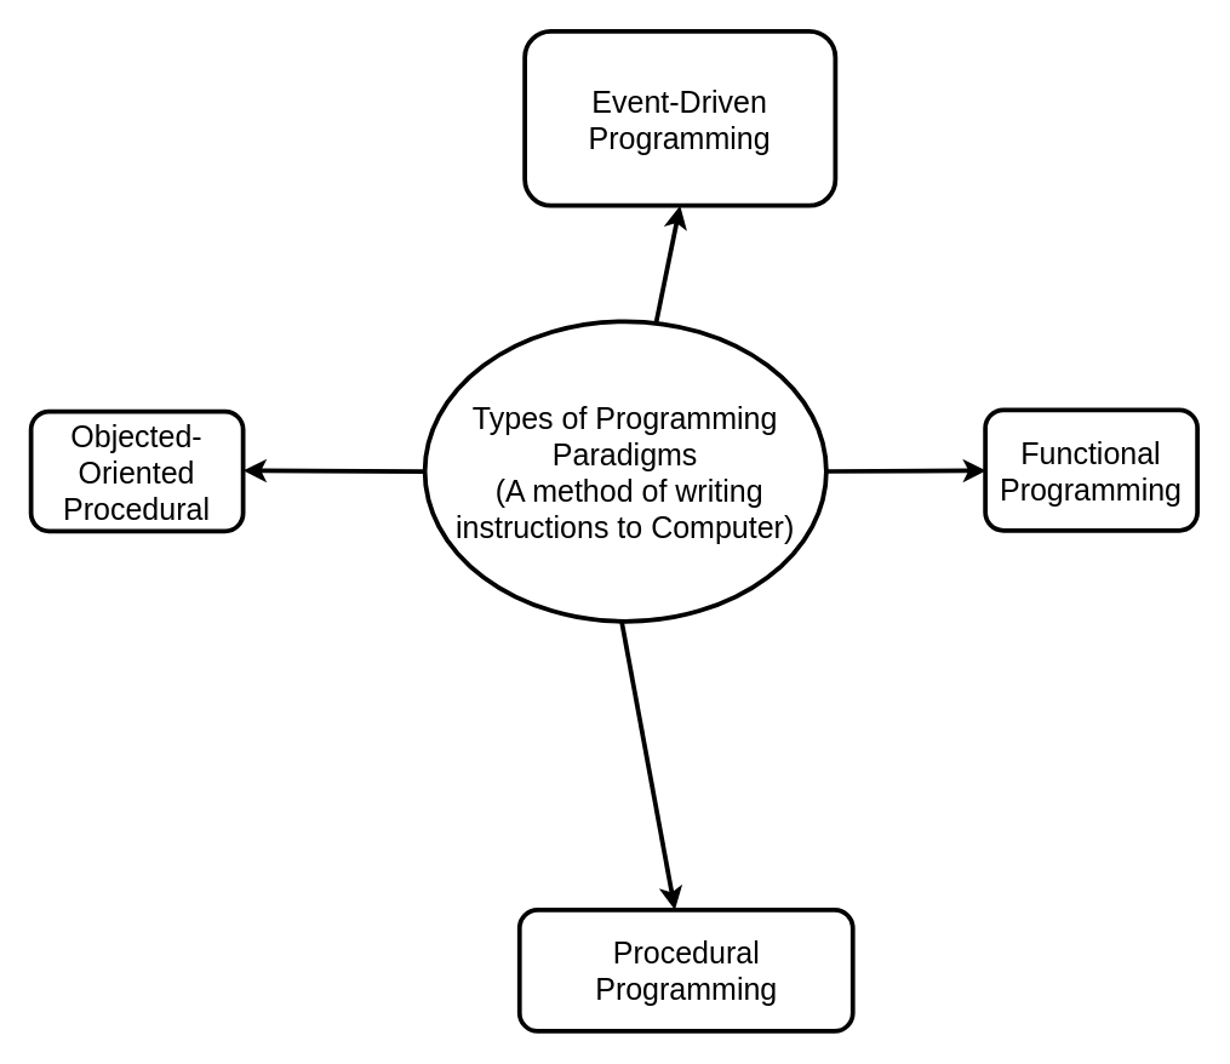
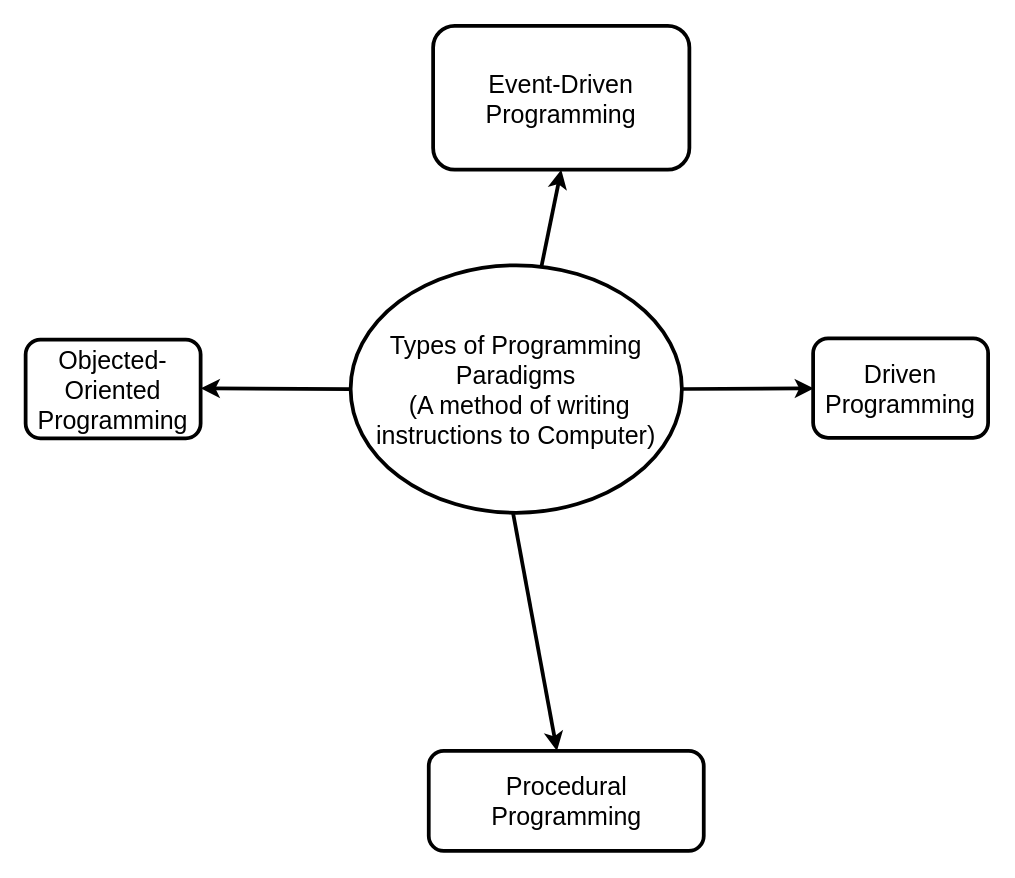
  <mxCell id="0" />
  <mxCell id="1" parent="0" />
  <mxCell id="2" value="&lt;font style=&quot;font-size: 20px&quot;&gt;Types of Programming Paradigms&lt;br&gt;&amp;nbsp;(A method of writing instructions to Computer)&lt;/font&gt;" style="ellipse;whiteSpace=wrap;html=1;strokeWidth=3;" parent="1" vertex="1"><mxGeometry x="280" y="211.5" width="265" height="198" as="geometry" /></mxCell>
  <mxCell id="3" value="" style="endArrow=classic;html=1;entryX=0.5;entryY=1;entryDx=0;entryDy=0;strokeWidth=3;" parent="1" source="2" target="10" edge="1"><mxGeometry width="50" height="50" relative="1" as="geometry"><mxPoint x="410" y="240" as="sourcePoint" /><mxPoint x="410" y="80" as="targetPoint" /></mxGeometry></mxCell>
  <mxCell id="4" value="" style="endArrow=classic;html=1;exitX=0;exitY=0.5;exitDx=0;exitDy=0;strokeWidth=3;" parent="1" source="2" edge="1"><mxGeometry width="50" height="50" relative="1" as="geometry"><mxPoint x="290" y="310" as="sourcePoint" /><mxPoint x="160" y="310" as="targetPoint" /></mxGeometry></mxCell>
  <mxCell id="5" value="" style="endArrow=classic;html=1;exitX=1;exitY=0.5;exitDx=0;exitDy=0;strokeWidth=3;" parent="1" source="2" edge="1"><mxGeometry width="50" height="50" relative="1" as="geometry"><mxPoint x="540" y="310" as="sourcePoint" /><mxPoint x="650.69" y="310" as="targetPoint" /></mxGeometry></mxCell>
  <mxCell id="6" value="" style="endArrow=classic;html=1;strokeWidth=3;" parent="1" target="9" edge="1"><mxGeometry width="50" height="50" relative="1" as="geometry"><mxPoint x="410" y="410" as="sourcePoint" /><mxPoint x="410" y="540" as="targetPoint" /></mxGeometry></mxCell>
- <mxCell id="7" value="&lt;font style=&quot;font-size: 20px&quot;&gt;Objected-Oriented Procedural&lt;/font&gt;" style="rounded=1;whiteSpace=wrap;html=1;strokeWidth=3;" parent="1" vertex="1"><mxGeometry x="20" y="271" width="140" height="79" as="geometry" /></mxCell>
- <mxCell id="8" value="&lt;font style=&quot;font-size: 20px&quot;&gt;Functional Programming&lt;/font&gt;" style="rounded=1;whiteSpace=wrap;html=1;strokeWidth=3;" parent="1" vertex="1"><mxGeometry x="650" y="270" width="140" height="79.5" as="geometry" /></mxCell>
+ <mxCell id="7" value="&lt;font style=&quot;font-size: 20px&quot;&gt;Objected-Oriented Programming&lt;/font&gt;" style="rounded=1;whiteSpace=wrap;html=1;strokeWidth=3;" parent="1" vertex="1"><mxGeometry x="20" y="271" width="140" height="79" as="geometry" /></mxCell>
+ <mxCell id="8" value="&lt;font style=&quot;font-size: 20px&quot;&gt;Driven Programming&lt;/font&gt;" style="rounded=1;whiteSpace=wrap;html=1;strokeWidth=3;" parent="1" vertex="1"><mxGeometry x="650" y="270" width="140" height="79.5" as="geometry" /></mxCell>
  <mxCell id="9" value="&lt;font style=&quot;font-size: 20px&quot;&gt;Procedural Programming&lt;/font&gt;" style="rounded=1;whiteSpace=wrap;html=1;strokeWidth=3;" parent="1" vertex="1"><mxGeometry x="342.5" y="600" width="220" height="80" as="geometry" /></mxCell>
  <mxCell id="10" value="&lt;font style=&quot;font-size: 20px&quot;&gt;Event-Driven Programming&lt;/font&gt;" style="rounded=1;whiteSpace=wrap;html=1;strokeWidth=3;" parent="1" vertex="1"><mxGeometry x="346" y="20" width="205" height="115" as="geometry" /></mxCell>
